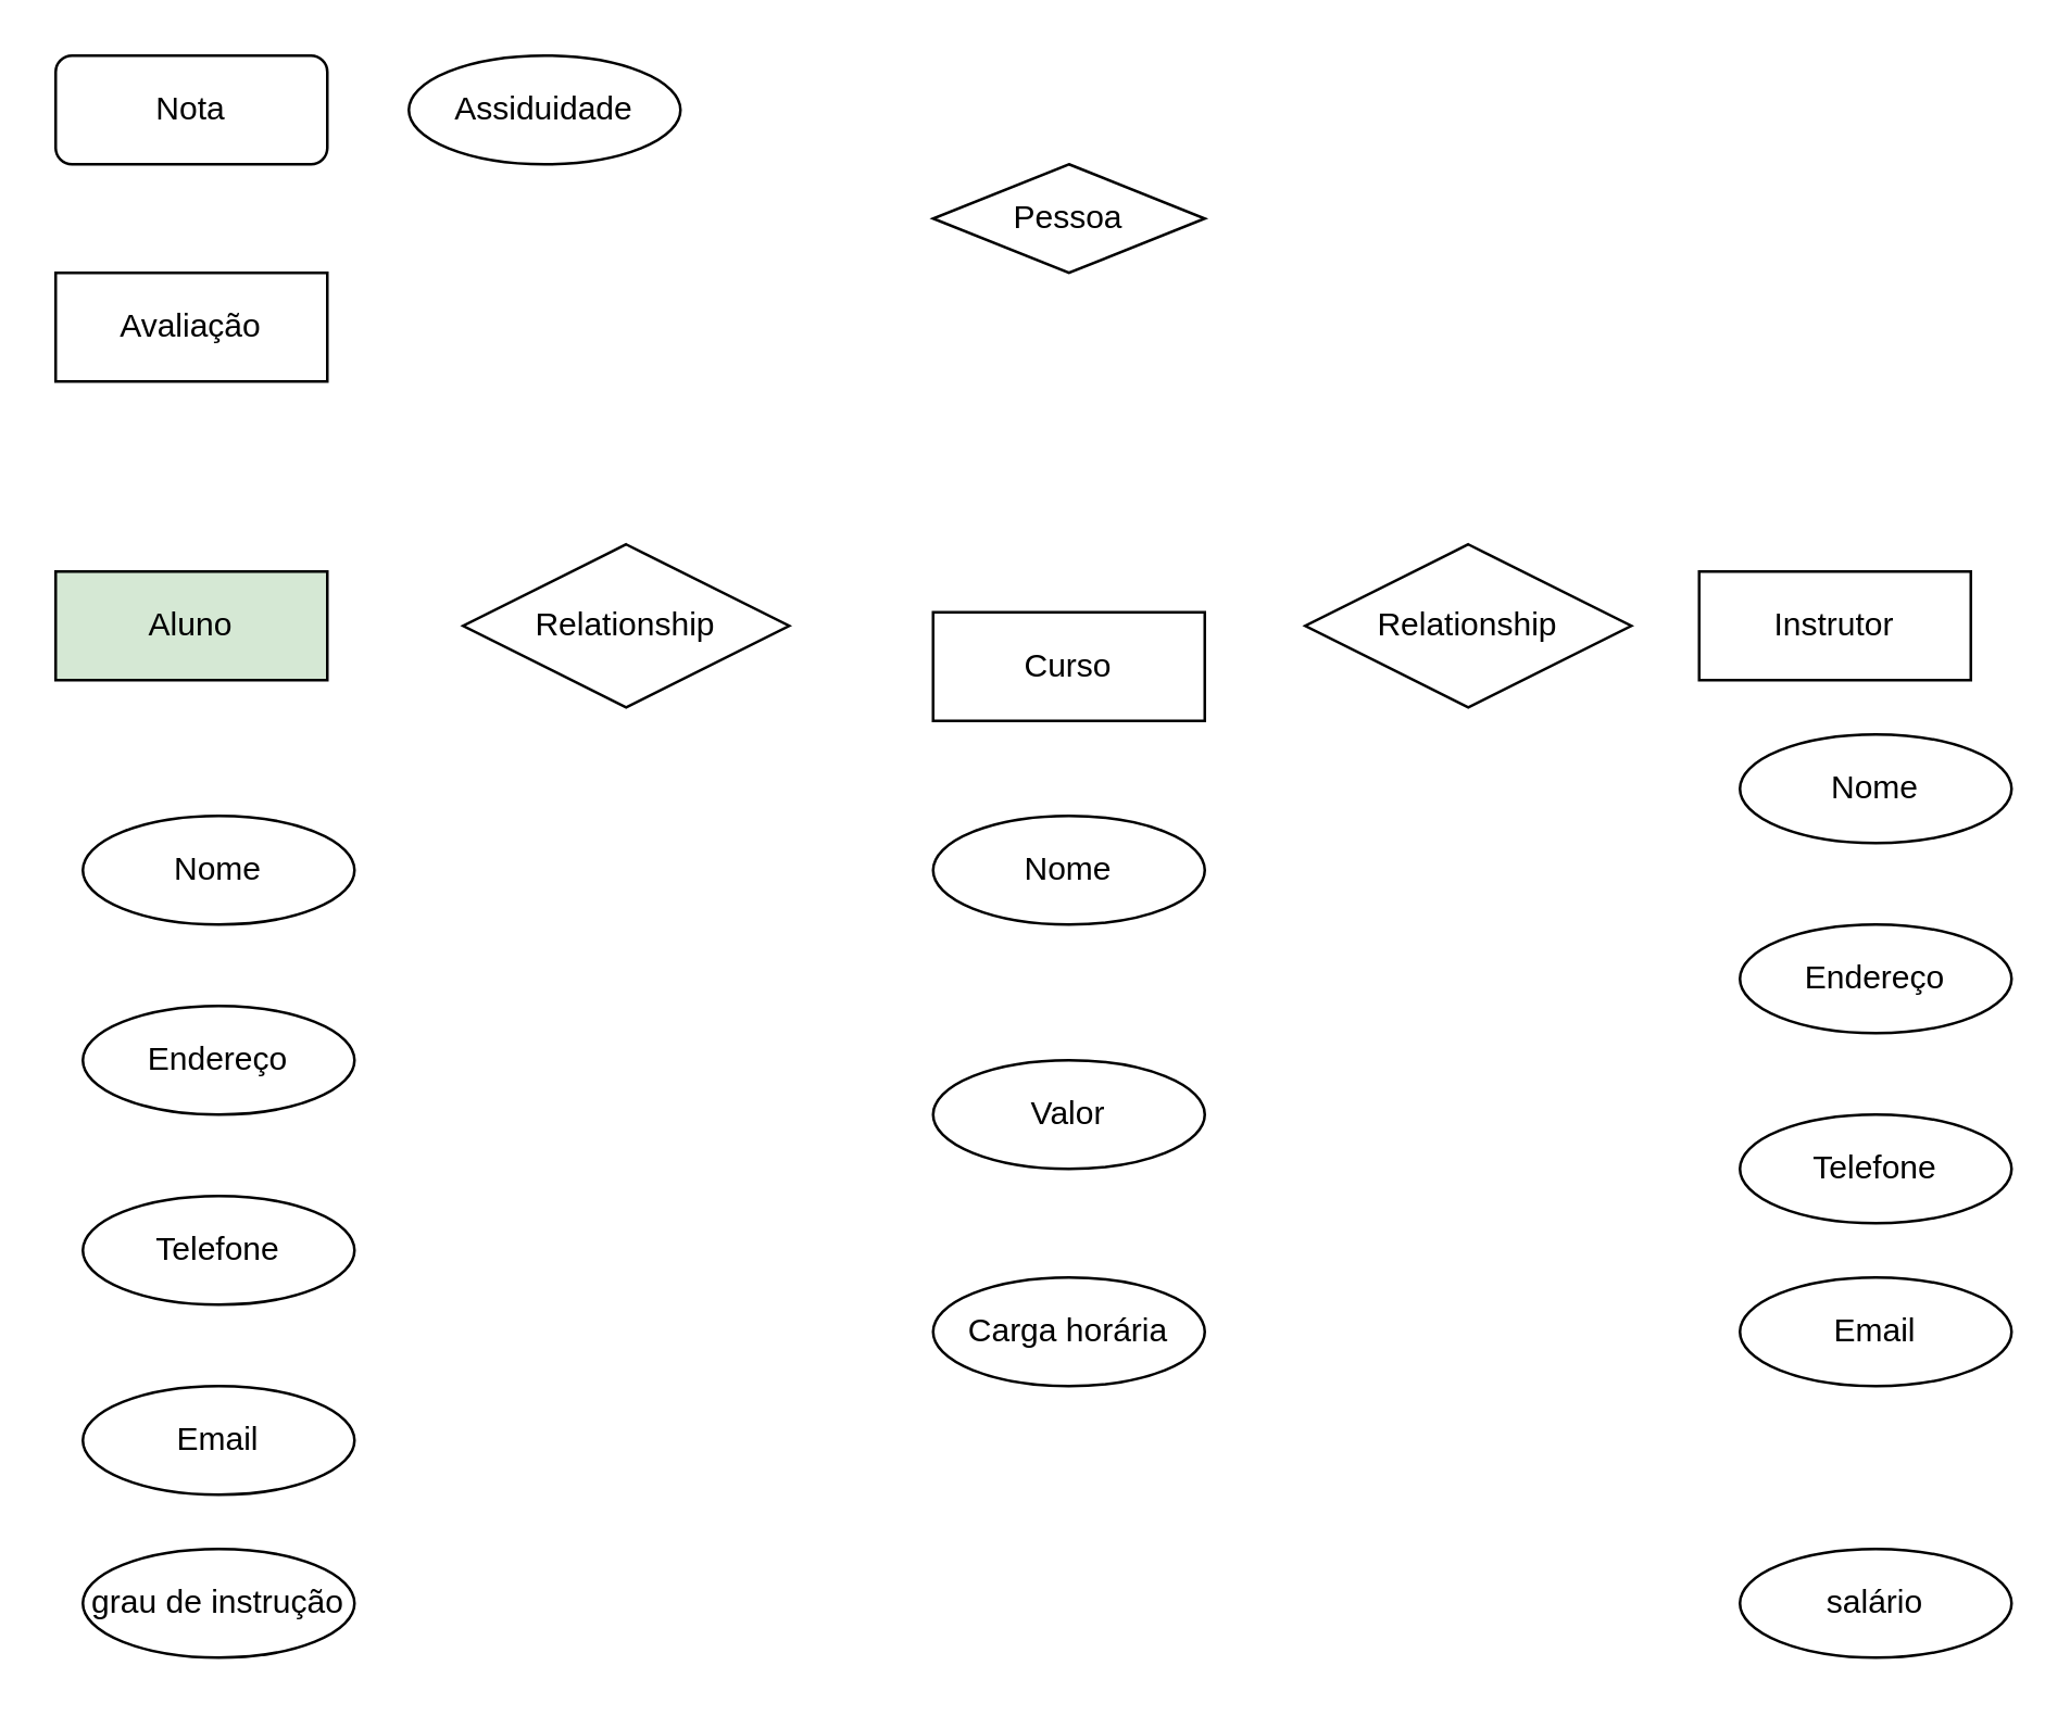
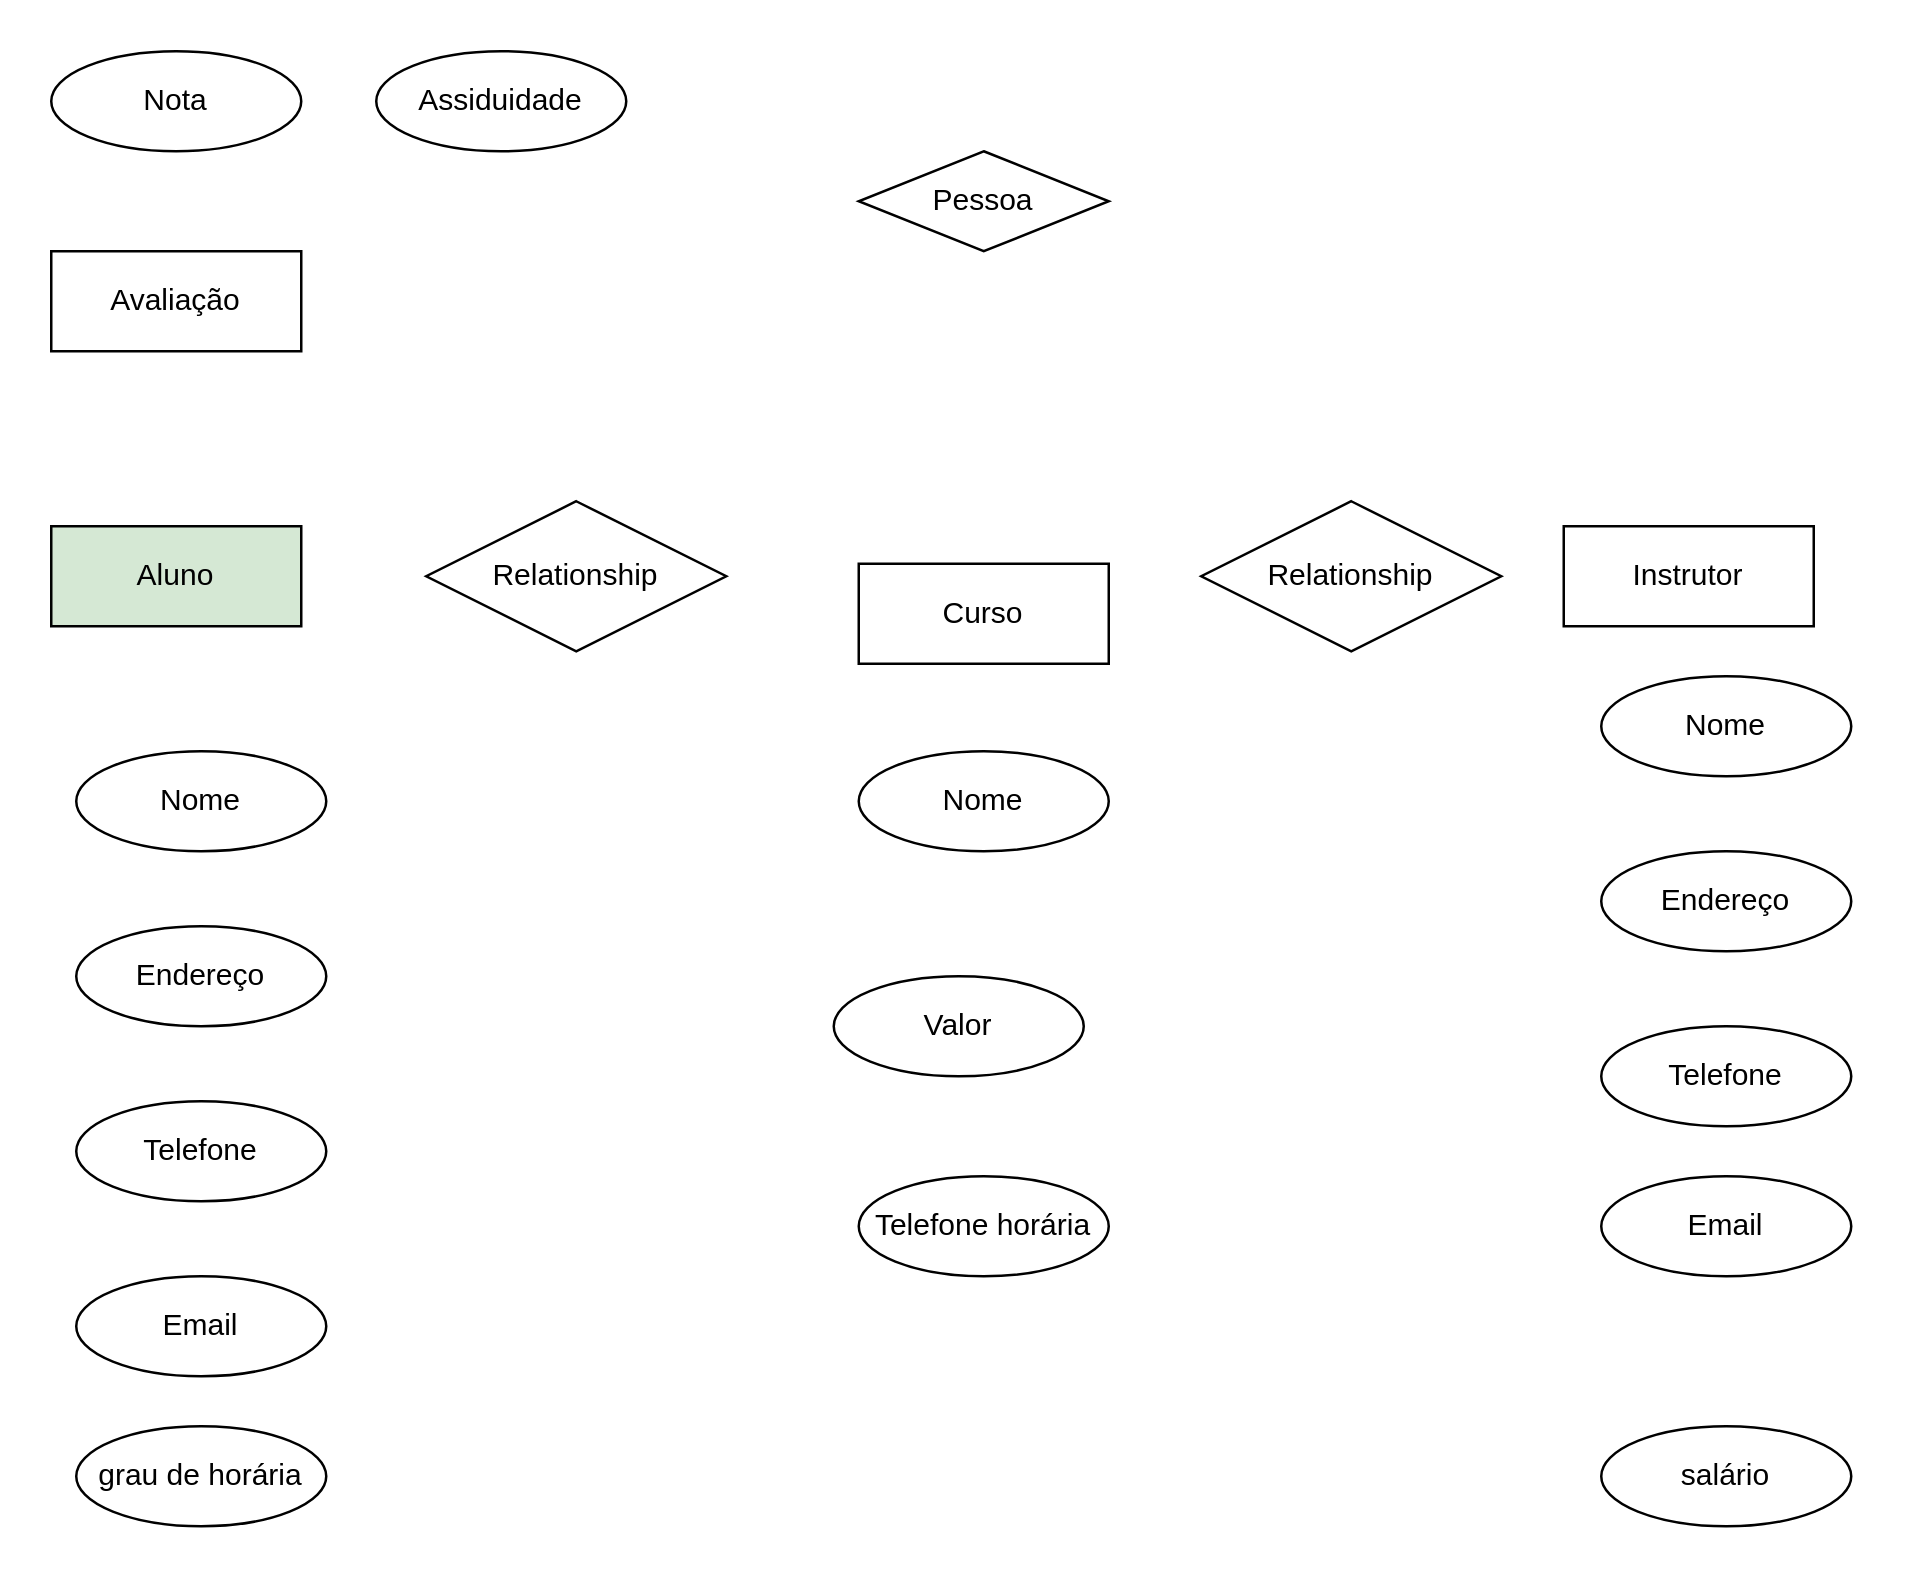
  <mxCell id="0" />
  <mxCell id="1" parent="0" />
  <mxCell id="2" value="Curso" style="whiteSpace=wrap;html=1;align=center;" vertex="1" parent="1"><mxGeometry x="343" y="225" width="100" height="40" as="geometry" /></mxCell>
  <mxCell id="3" value="Nome" style="ellipse;whiteSpace=wrap;html=1;align=center;" vertex="1" parent="1"><mxGeometry x="343" y="300" width="100" height="40" as="geometry" /></mxCell>
  <mxCell id="4" value="Relationship" style="shape=rhombus;perimeter=rhombusPerimeter;whiteSpace=wrap;html=1;align=center;" vertex="1" parent="1"><mxGeometry x="480" y="200" width="120" height="60" as="geometry" /></mxCell>
- <mxCell id="5" value="Valor" style="ellipse;whiteSpace=wrap;html=1;align=center;" vertex="1" parent="1"><mxGeometry x="343" y="390" width="100" height="40" as="geometry" /></mxCell>
- <mxCell id="6" value="Carga horária" style="ellipse;whiteSpace=wrap;html=1;align=center;" vertex="1" parent="1"><mxGeometry x="343" y="470" width="100" height="40" as="geometry" /></mxCell>
+ <mxCell id="5" value="Valor" style="ellipse;whiteSpace=wrap;html=1;align=center;" vertex="1" parent="1"><mxGeometry x="333" y="390" width="100" height="40" as="geometry" /></mxCell>
+ <mxCell id="6" value="Telefone horária" style="ellipse;whiteSpace=wrap;html=1;align=center;" vertex="1" parent="1"><mxGeometry x="343" y="470" width="100" height="40" as="geometry" /></mxCell>
  <mxCell id="7" value="Instrutor" style="whiteSpace=wrap;html=1;align=center;" vertex="1" parent="1"><mxGeometry x="625" y="210" width="100" height="40" as="geometry" /></mxCell>
  <mxCell id="8" value="Nome" style="ellipse;whiteSpace=wrap;html=1;align=center;" vertex="1" parent="1"><mxGeometry x="640" y="270" width="100" height="40" as="geometry" /></mxCell>
  <mxCell id="9" value="Endereço" style="ellipse;whiteSpace=wrap;html=1;align=center;" vertex="1" parent="1"><mxGeometry x="640" y="340" width="100" height="40" as="geometry" /></mxCell>
  <mxCell id="10" value="Telefone" style="ellipse;whiteSpace=wrap;html=1;align=center;" vertex="1" parent="1"><mxGeometry x="640" y="410" width="100" height="40" as="geometry" /></mxCell>
  <mxCell id="11" value="Email" style="ellipse;whiteSpace=wrap;html=1;align=center;" vertex="1" parent="1"><mxGeometry x="640" y="470" width="100" height="40" as="geometry" /></mxCell>
  <mxCell id="12" value="salário" style="ellipse;whiteSpace=wrap;html=1;align=center;" vertex="1" parent="1"><mxGeometry x="640" y="570" width="100" height="40" as="geometry" /></mxCell>
  <mxCell id="13" value="Aluno" style="whiteSpace=wrap;html=1;align=center;fillColor=#d5e8d4;" vertex="1" parent="1"><mxGeometry x="20" y="210" width="100" height="40" as="geometry" /></mxCell>
  <mxCell id="14" value="Relationship" style="shape=rhombus;perimeter=rhombusPerimeter;whiteSpace=wrap;html=1;align=center;" vertex="1" parent="1"><mxGeometry x="170" y="200" width="120" height="60" as="geometry" /></mxCell>
  <mxCell id="15" value="Nome" style="ellipse;whiteSpace=wrap;html=1;align=center;" vertex="1" parent="1"><mxGeometry x="30" y="300" width="100" height="40" as="geometry" /></mxCell>
  <mxCell id="16" value="Endereço" style="ellipse;whiteSpace=wrap;html=1;align=center;" vertex="1" parent="1"><mxGeometry x="30" y="370" width="100" height="40" as="geometry" /></mxCell>
  <mxCell id="17" value="Telefone" style="ellipse;whiteSpace=wrap;html=1;align=center;" vertex="1" parent="1"><mxGeometry x="30" y="440" width="100" height="40" as="geometry" /></mxCell>
  <mxCell id="18" value="Email" style="ellipse;whiteSpace=wrap;html=1;align=center;" vertex="1" parent="1"><mxGeometry x="30" y="510" width="100" height="40" as="geometry" /></mxCell>
- <mxCell id="19" value="grau de instrução" style="ellipse;whiteSpace=wrap;html=1;align=center;" vertex="1" parent="1"><mxGeometry x="30" y="570" width="100" height="40" as="geometry" /></mxCell>
+ <mxCell id="19" value="grau de horária" style="ellipse;whiteSpace=wrap;html=1;align=center;" vertex="1" parent="1"><mxGeometry x="30" y="570" width="100" height="40" as="geometry" /></mxCell>
  <mxCell id="20" value="Avaliação" style="whiteSpace=wrap;html=1;align=center;" vertex="1" parent="1"><mxGeometry x="20" y="100" width="100" height="40" as="geometry" /></mxCell>
- <mxCell id="21" value="Nota" style="whiteSpace=wrap;html=1;align=center;rounded=1;" vertex="1" parent="1"><mxGeometry x="20" y="20" width="100" height="40" as="geometry" /></mxCell>
+ <mxCell id="21" value="Nota" style="ellipse;whiteSpace=wrap;html=1;align=center;" vertex="1" parent="1"><mxGeometry x="20" y="20" width="100" height="40" as="geometry" /></mxCell>
  <mxCell id="22" value="Assiduidade" style="ellipse;whiteSpace=wrap;html=1;align=center;" vertex="1" parent="1"><mxGeometry x="150" y="20" width="100" height="40" as="geometry" /></mxCell>
  <mxCell id="23" value="Pessoa" style="rhombus;whiteSpace=wrap;html=1;align=center;" vertex="1" parent="1"><mxGeometry x="343" y="60" width="100" height="40" as="geometry" /></mxCell>
